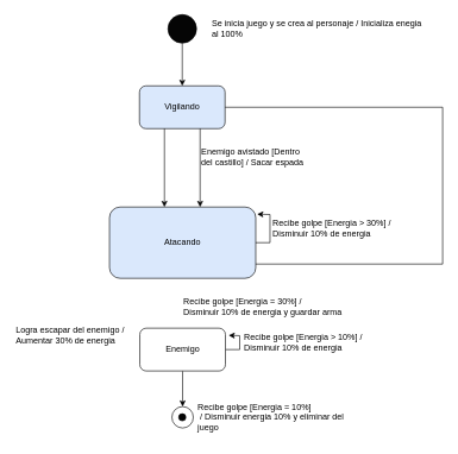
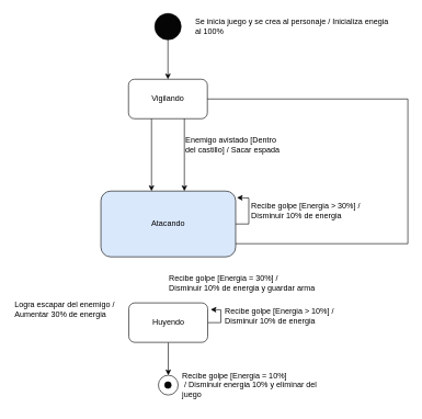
  <mxCell id="0" />
  <mxCell id="1" parent="0" />
  <mxCell id="2" value="" style="edgeStyle=orthogonalEdgeStyle;rounded=0;orthogonalLoop=1;jettySize=auto;html=1;" edge="1" parent="1" source="3" target="4"><mxGeometry relative="1" as="geometry" /></mxCell>
  <mxCell id="3" value="" style="ellipse;whiteSpace=wrap;html=1;aspect=fixed;fillColor=#050505;" vertex="1" parent="1"><mxGeometry x="235" y="20" width="40" height="40" as="geometry" /></mxCell>
- <mxCell id="4" value="Vigilando" style="rounded=1;whiteSpace=wrap;html=1;fillColor=#dae8fc;" vertex="1" parent="1"><mxGeometry x="195" y="120" width="120" height="60" as="geometry" /></mxCell>
+ <mxCell id="4" value="Vigilando" style="rounded=1;whiteSpace=wrap;html=1;" vertex="1" parent="1"><mxGeometry x="195" y="120" width="120" height="60" as="geometry" /></mxCell>
  <mxCell id="5" value="&lt;div&gt;Se inicia juego y se crea al personaje / Inicializa enegia&amp;nbsp;&lt;/div&gt;&lt;div align=&quot;left&quot;&gt;al 100%&lt;/div&gt;" style="text;html=1;align=center;verticalAlign=middle;resizable=0;points=[];autosize=1;strokeColor=none;fillColor=none;" vertex="1" parent="1"><mxGeometry x="280" y="20" width="330" height="40" as="geometry" /></mxCell>
  <mxCell id="6" style="edgeStyle=orthogonalEdgeStyle;rounded=0;orthogonalLoop=1;jettySize=auto;html=1;" edge="1" parent="1" source="8"><mxGeometry relative="1" as="geometry"><mxPoint x="360" y="300" as="targetPoint" /></mxGeometry></mxCell>
  <mxCell id="7" style="edgeStyle=orthogonalEdgeStyle;rounded=0;orthogonalLoop=1;jettySize=auto;html=1;entryX=1;entryY=0.5;entryDx=0;entryDy=0;endArrow=none;" edge="1" parent="1" source="8" target="4"><mxGeometry relative="1" as="geometry"><Array as="points"><mxPoint x="620" y="370" /><mxPoint x="620" y="150" /></Array></mxGeometry></mxCell>
  <mxCell id="8" value="Atacando" style="rounded=1;whiteSpace=wrap;html=1;fillColor=#dae8fc;" vertex="1" parent="1"><mxGeometry x="153" y="290" width="205" height="100" as="geometry" /></mxCell>
  <mxCell id="9" value="" style="edgeStyle=orthogonalEdgeStyle;rounded=0;orthogonalLoop=1;jettySize=auto;html=1;" edge="1" parent="1"><mxGeometry relative="1" as="geometry"><mxPoint x="280" y="180" as="sourcePoint" /><mxPoint x="280" y="290" as="targetPoint" /></mxGeometry></mxCell>
  <mxCell id="10" value="" style="edgeStyle=orthogonalEdgeStyle;rounded=0;orthogonalLoop=1;jettySize=auto;html=1;" edge="1" parent="1"><mxGeometry relative="1" as="geometry"><mxPoint x="230" y="180" as="sourcePoint" /><mxPoint x="230" y="290" as="targetPoint" /></mxGeometry></mxCell>
  <mxCell id="11" value="&lt;div&gt;Enemigo avistado [Dentro&amp;nbsp;&lt;/div&gt;&lt;div&gt;del castillo] / Sacar espada&lt;br&gt;&lt;/div&gt;" style="text;html=1;align=left;verticalAlign=middle;resizable=0;points=[];autosize=1;strokeColor=none;fillColor=none;" vertex="1" parent="1"><mxGeometry x="280" y="200" width="170" height="40" as="geometry" /></mxCell>
  <mxCell id="12" value="&lt;div&gt;Recibe golpe [Energia &amp;gt; 30%] /&lt;/div&gt;&lt;div&gt;Disminuir 10% de energia&lt;br&gt;&lt;/div&gt;" style="text;html=1;align=left;verticalAlign=middle;resizable=0;points=[];autosize=1;strokeColor=none;fillColor=none;" vertex="1" parent="1"><mxGeometry x="380" y="300" width="190" height="40" as="geometry" /></mxCell>
  <mxCell id="13" style="edgeStyle=orthogonalEdgeStyle;rounded=0;orthogonalLoop=1;jettySize=auto;html=1;" edge="1" parent="1" source="15"><mxGeometry relative="1" as="geometry"><mxPoint x="320" y="470" as="targetPoint" /></mxGeometry></mxCell>
  <mxCell id="14" style="edgeStyle=orthogonalEdgeStyle;rounded=0;orthogonalLoop=1;jettySize=auto;html=1;entryX=0.5;entryY=0;entryDx=0;entryDy=0;" edge="1" parent="1" source="15" target="18"><mxGeometry relative="1" as="geometry" /></mxCell>
- <mxCell id="15" value="Enemigo" style="rounded=1;whiteSpace=wrap;html=1;" vertex="1" parent="1"><mxGeometry x="195.5" y="460" width="120" height="60" as="geometry" /></mxCell>
+ <mxCell id="15" value="Huyendo" style="rounded=1;whiteSpace=wrap;html=1;" vertex="1" parent="1"><mxGeometry x="195.5" y="460" width="120" height="60" as="geometry" /></mxCell>
  <mxCell id="16" value="&lt;div&gt;Recibe golpe [Energia = 30%] /&lt;/div&gt;&lt;div&gt;Disminuir 10% de energia y guardar arma&lt;br&gt;&lt;/div&gt;" style="text;html=1;align=left;verticalAlign=middle;resizable=0;points=[];autosize=1;strokeColor=none;fillColor=none;" vertex="1" parent="1"><mxGeometry x="255" y="410" width="250" height="40" as="geometry" /></mxCell>
  <mxCell id="17" value="&lt;div&gt;Recibe golpe [Energia &amp;gt; 10%] /&lt;/div&gt;&lt;div&gt;Disminuir 10% de energia&lt;br&gt;&lt;/div&gt;" style="text;html=1;align=left;verticalAlign=middle;resizable=0;points=[];autosize=1;strokeColor=none;fillColor=none;" vertex="1" parent="1"><mxGeometry x="340" y="460" width="190" height="40" as="geometry" /></mxCell>
  <mxCell id="18" value="" style="ellipse;whiteSpace=wrap;html=1;aspect=fixed;fillColor=#ffffff;" vertex="1" parent="1"><mxGeometry x="240.5" y="570" width="30" height="30" as="geometry" /></mxCell>
  <mxCell id="19" value="" style="ellipse;whiteSpace=wrap;html=1;aspect=fixed;fillColor=#050505;" vertex="1" parent="1"><mxGeometry x="250" y="580" width="10" height="10" as="geometry" /></mxCell>
  <mxCell id="20" value="&lt;div&gt;Recibe golpe [Energia = 10%]&lt;br&gt;&lt;/div&gt;&lt;div&gt;&amp;nbsp;/ Disminuir energia 10% y eliminar del&lt;/div&gt;&lt;div&gt;juego&lt;br&gt;&lt;/div&gt;" style="text;html=1;align=left;verticalAlign=middle;resizable=0;points=[];autosize=1;strokeColor=none;fillColor=none;" vertex="1" parent="1"><mxGeometry x="275" y="555" width="240" height="60" as="geometry" /></mxCell>
  <mxCell id="21" value="&lt;div&gt;Logra escapar del enemigo /&lt;/div&gt;&lt;div&gt;Aumentar 30% de energia&lt;br&gt;&lt;/div&gt;" style="text;html=1;align=left;verticalAlign=middle;resizable=0;points=[];autosize=1;strokeColor=none;fillColor=none;" vertex="1" parent="1"><mxGeometry x="20" y="450" width="180" height="40" as="geometry" /></mxCell>
